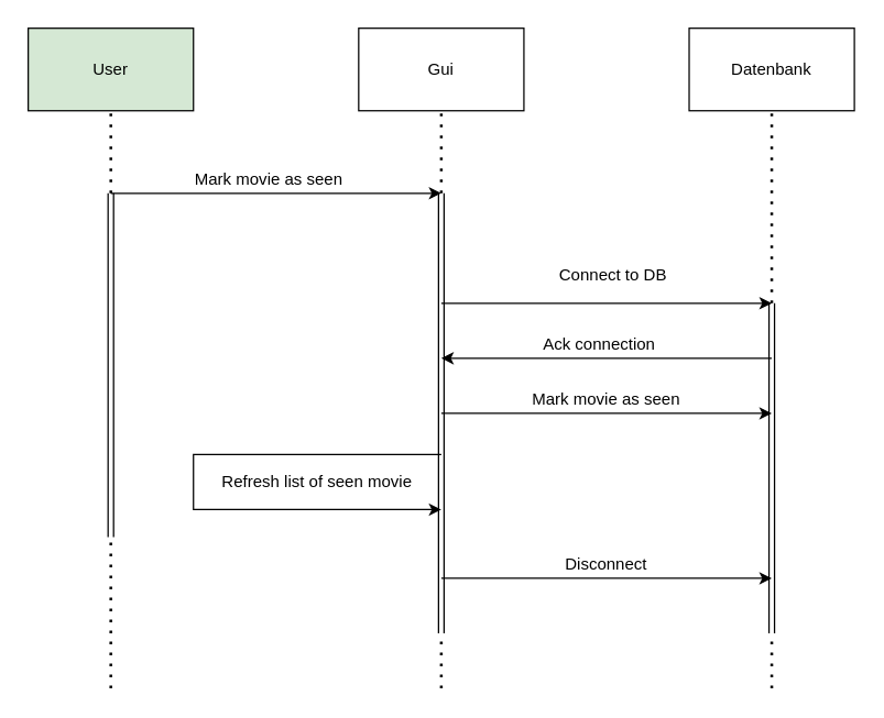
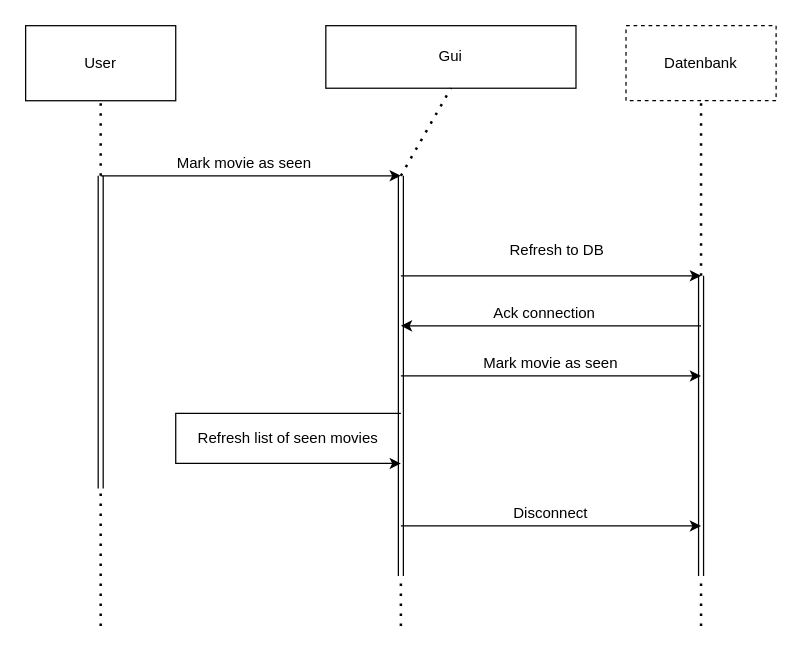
  <mxCell id="0" />
  <mxCell id="1" parent="0" />
- <mxCell id="2" value="User" style="rounded=0;whiteSpace=wrap;html=1;fillColor=#d5e8d4;" vertex="1" parent="1"><mxGeometry x="20" y="20" width="120" height="60" as="geometry" /></mxCell>
- <mxCell id="3" value="Gui" style="rounded=0;whiteSpace=wrap;html=1;" vertex="1" parent="1"><mxGeometry x="260" y="20" width="120" height="60" as="geometry" /></mxCell>
- <mxCell id="4" value="Datenbank" style="rounded=0;whiteSpace=wrap;html=1;" vertex="1" parent="1"><mxGeometry x="500" y="20" width="120" height="60" as="geometry" /></mxCell>
+ <mxCell id="2" value="User" style="rounded=0;whiteSpace=wrap;html=1;" vertex="1" parent="1"><mxGeometry x="20" y="20" width="120" height="60" as="geometry" /></mxCell>
+ <mxCell id="3" value="Gui" style="rounded=0;whiteSpace=wrap;html=1;" vertex="1" parent="1"><mxGeometry x="260" y="20" width="200" height="50" as="geometry" /></mxCell>
+ <mxCell id="4" value="Datenbank" style="rounded=0;whiteSpace=wrap;html=1;dashed=1;" vertex="1" parent="1"><mxGeometry x="500" y="20" width="120" height="60" as="geometry" /></mxCell>
  <mxCell id="5" value="" style="endArrow=none;dashed=1;html=1;dashPattern=1 3;strokeWidth=2;rounded=0;entryX=0.5;entryY=1;entryDx=0;entryDy=0;" edge="1" parent="1" target="2"><mxGeometry width="50" height="50" relative="1" as="geometry"><mxPoint x="80" y="140" as="sourcePoint" /><mxPoint x="350" y="150" as="targetPoint" /></mxGeometry></mxCell>
  <mxCell id="6" value="" style="endArrow=none;dashed=1;html=1;dashPattern=1 3;strokeWidth=2;rounded=0;entryX=0.5;entryY=1;entryDx=0;entryDy=0;" edge="1" parent="1" target="3"><mxGeometry width="50" height="50" relative="1" as="geometry"><mxPoint x="320" y="140" as="sourcePoint" /><mxPoint x="350" y="150" as="targetPoint" /></mxGeometry></mxCell>
  <mxCell id="7" value="" style="shape=link;html=1;rounded=0;" edge="1" parent="1"><mxGeometry width="100" relative="1" as="geometry"><mxPoint x="80" y="140" as="sourcePoint" /><mxPoint x="80" y="390" as="targetPoint" /></mxGeometry></mxCell>
  <mxCell id="8" value="" style="shape=link;html=1;rounded=0;" edge="1" parent="1"><mxGeometry width="100" relative="1" as="geometry"><mxPoint x="320" y="460" as="sourcePoint" /><mxPoint x="320" y="140" as="targetPoint" /></mxGeometry></mxCell>
  <mxCell id="9" value="" style="endArrow=classic;html=1;rounded=0;" edge="1" parent="1"><mxGeometry width="50" height="50" relative="1" as="geometry"><mxPoint x="80" y="140" as="sourcePoint" /><mxPoint x="320" y="140" as="targetPoint" /></mxGeometry></mxCell>
  <mxCell id="10" value="Mark movie as seen" style="text;html=1;strokeColor=none;fillColor=none;align=center;verticalAlign=middle;whiteSpace=wrap;rounded=0;" vertex="1" parent="1"><mxGeometry x="80" y="120" width="230" height="20" as="geometry" /></mxCell>
  <mxCell id="11" value="" style="endArrow=none;dashed=1;html=1;dashPattern=1 3;strokeWidth=2;rounded=0;entryX=0.5;entryY=1;entryDx=0;entryDy=0;" edge="1" parent="1" target="4"><mxGeometry width="50" height="50" relative="1" as="geometry"><mxPoint x="560" y="220" as="sourcePoint" /><mxPoint x="350" y="180" as="targetPoint" /></mxGeometry></mxCell>
  <mxCell id="12" value="" style="shape=link;html=1;rounded=0;" edge="1" parent="1"><mxGeometry width="100" relative="1" as="geometry"><mxPoint x="560" y="460" as="sourcePoint" /><mxPoint x="560" y="220" as="targetPoint" /></mxGeometry></mxCell>
  <mxCell id="13" value="" style="endArrow=classic;html=1;rounded=0;" edge="1" parent="1"><mxGeometry width="50" height="50" relative="1" as="geometry"><mxPoint x="320" y="220" as="sourcePoint" /><mxPoint x="560" y="220" as="targetPoint" /></mxGeometry></mxCell>
- <mxCell id="14" value="Connect to DB" style="text;html=1;strokeColor=none;fillColor=none;align=center;verticalAlign=middle;whiteSpace=wrap;rounded=0;" vertex="1" parent="1"><mxGeometry x="330" y="190" width="230" height="20" as="geometry" /></mxCell>
+ <mxCell id="14" value="Refresh to DB" style="text;html=1;strokeColor=none;fillColor=none;align=center;verticalAlign=middle;whiteSpace=wrap;rounded=0;" vertex="1" parent="1"><mxGeometry x="330" y="190" width="230" height="20" as="geometry" /></mxCell>
  <mxCell id="15" value="" style="endArrow=classic;html=1;rounded=0;" edge="1" parent="1"><mxGeometry width="50" height="50" relative="1" as="geometry"><mxPoint x="560" y="260" as="sourcePoint" /><mxPoint x="320" y="260" as="targetPoint" /></mxGeometry></mxCell>
  <mxCell id="16" value="Ack connection" style="text;html=1;strokeColor=none;fillColor=none;align=center;verticalAlign=middle;whiteSpace=wrap;rounded=0;" vertex="1" parent="1"><mxGeometry x="320" y="240" width="230" height="20" as="geometry" /></mxCell>
  <mxCell id="17" value="" style="endArrow=classic;html=1;rounded=0;" edge="1" parent="1"><mxGeometry width="50" height="50" relative="1" as="geometry"><mxPoint x="320" y="300" as="sourcePoint" /><mxPoint x="560" y="300" as="targetPoint" /></mxGeometry></mxCell>
  <mxCell id="18" value="Mark movie as seen" style="text;html=1;strokeColor=none;fillColor=none;align=center;verticalAlign=middle;whiteSpace=wrap;rounded=0;" vertex="1" parent="1"><mxGeometry x="330" y="280" width="220" height="20" as="geometry" /></mxCell>
  <mxCell id="19" value="" style="endArrow=classic;html=1;rounded=0;" edge="1" parent="1"><mxGeometry width="50" height="50" relative="1" as="geometry"><mxPoint x="320" y="330" as="sourcePoint" /><mxPoint x="320" y="370" as="targetPoint" /><Array as="points"><mxPoint x="140" y="330" /><mxPoint x="140" y="370" /></Array></mxGeometry></mxCell>
- <mxCell id="20" value="Refresh list of seen movie" style="text;html=1;strokeColor=none;fillColor=none;align=center;verticalAlign=middle;whiteSpace=wrap;rounded=0;" vertex="1" parent="1"><mxGeometry x="140" y="340" width="180" height="20" as="geometry" /></mxCell>
+ <mxCell id="20" value="Refresh list of seen movies" style="text;html=1;strokeColor=none;fillColor=none;align=center;verticalAlign=middle;whiteSpace=wrap;rounded=0;" vertex="1" parent="1"><mxGeometry x="140" y="340" width="180" height="20" as="geometry" /></mxCell>
  <mxCell id="21" value="" style="endArrow=none;dashed=1;html=1;dashPattern=1 3;strokeWidth=2;rounded=0;" edge="1" parent="1"><mxGeometry width="50" height="50" relative="1" as="geometry"><mxPoint x="80" y="500" as="sourcePoint" /><mxPoint x="80" y="390" as="targetPoint" /></mxGeometry></mxCell>
  <mxCell id="22" style="edgeStyle=orthogonalEdgeStyle;rounded=0;orthogonalLoop=1;jettySize=auto;html=1;exitX=0.5;exitY=1;exitDx=0;exitDy=0;" edge="1" parent="1" source="20" target="20"><mxGeometry relative="1" as="geometry" /></mxCell>
  <mxCell id="23" value="" style="endArrow=classic;html=1;rounded=0;" edge="1" parent="1"><mxGeometry width="50" height="50" relative="1" as="geometry"><mxPoint x="320" y="420" as="sourcePoint" /><mxPoint x="560" y="420" as="targetPoint" /></mxGeometry></mxCell>
  <mxCell id="24" value="Disconnect" style="text;html=1;strokeColor=none;fillColor=none;align=center;verticalAlign=middle;whiteSpace=wrap;rounded=0;" vertex="1" parent="1"><mxGeometry x="320" y="400" width="240" height="20" as="geometry" /></mxCell>
  <mxCell id="25" value="" style="endArrow=none;dashed=1;html=1;dashPattern=1 3;strokeWidth=2;rounded=0;" edge="1" parent="1"><mxGeometry width="50" height="50" relative="1" as="geometry"><mxPoint x="320" y="500" as="sourcePoint" /><mxPoint x="320" y="460" as="targetPoint" /></mxGeometry></mxCell>
  <mxCell id="26" value="" style="endArrow=none;dashed=1;html=1;dashPattern=1 3;strokeWidth=2;rounded=0;" edge="1" parent="1"><mxGeometry width="50" height="50" relative="1" as="geometry"><mxPoint x="560" y="500" as="sourcePoint" /><mxPoint x="560" y="460" as="targetPoint" /></mxGeometry></mxCell>
